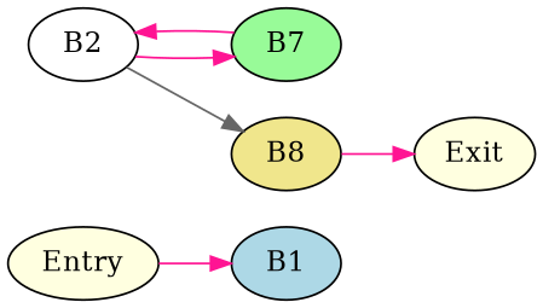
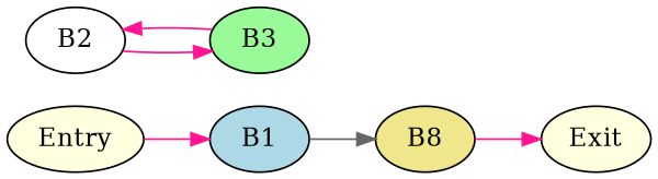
  digraph {
    rankdir=LR
    node [fillcolor=lightyellow style=filled]
    edge [color=deeppink]
    B1 [fillcolor=lightblue]
    Entry
    B2 [fillcolor=white]
-   B3 [fillcolor=palegreen label=B7]
+   B3 [fillcolor=palegreen]
    n5 [fillcolor=khaki label=B8]
    Exit
    Entry -> B1
    B2 -> B3
-   B2 -> n5 [color=gray40]
+   B1 -> n5 [color=gray40]
    B3 -> B2
    n5 -> Exit
  }
